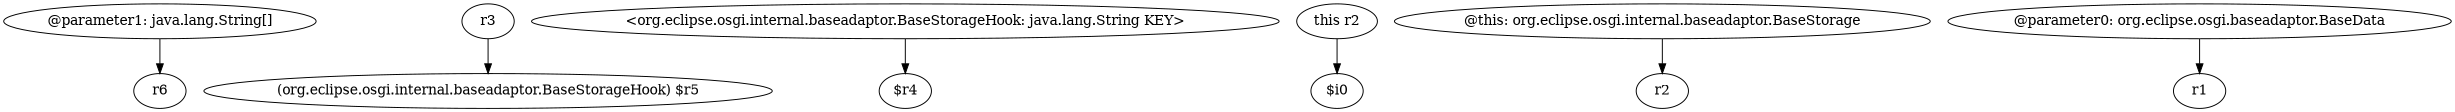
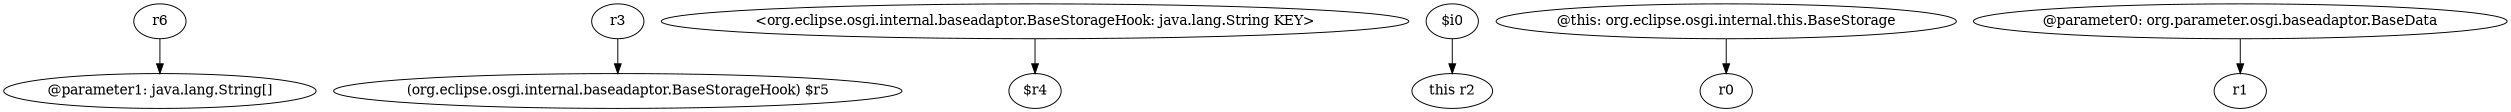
  digraph {
    n1 [label="@parameter1: java.lang.String[]"]
    n2 [label=r6]
    n3 [label="(org.eclipse.osgi.internal.baseadaptor.BaseStorageHook) $r5"]
    n4 [label=r3]
    n5 [label="<org.eclipse.osgi.internal.baseadaptor.BaseStorageHook: java.lang.String KEY>"]
    n6 [label="$r4"]
    n7 [label="this r2"]
    n8 [label="$i0"]
-   n9 [label="@this: org.eclipse.osgi.internal.baseadaptor.BaseStorage"]
-   n10 [label=r2]
-   n11 [label="@parameter0: org.eclipse.osgi.baseadaptor.BaseData"]
+   n9 [label="@this: org.eclipse.osgi.internal.this.BaseStorage"]
+   n10 [label=r0]
+   n11 [label="@parameter0: org.parameter.osgi.baseadaptor.BaseData"]
    n12 [label=r1]
-   n1 -> n2
+   n2 -> n1
    n4 -> n3
    n5 -> n6
-   n7 -> n8
+   n8 -> n7
    n9 -> n10
    n11 -> n12
  }
